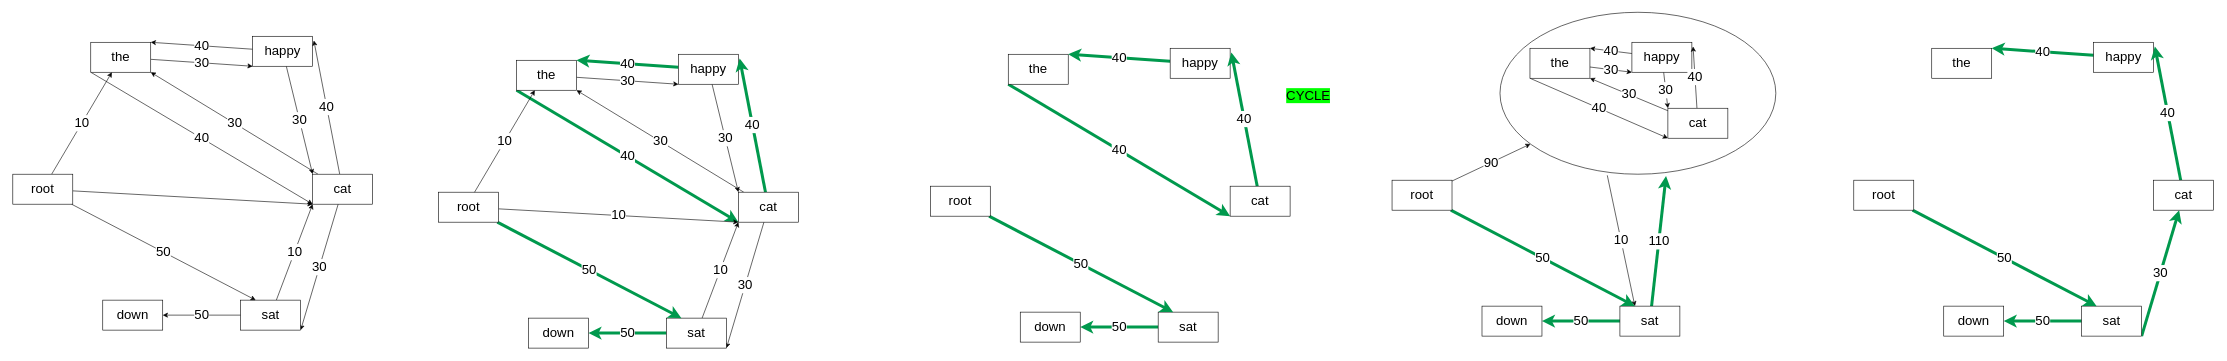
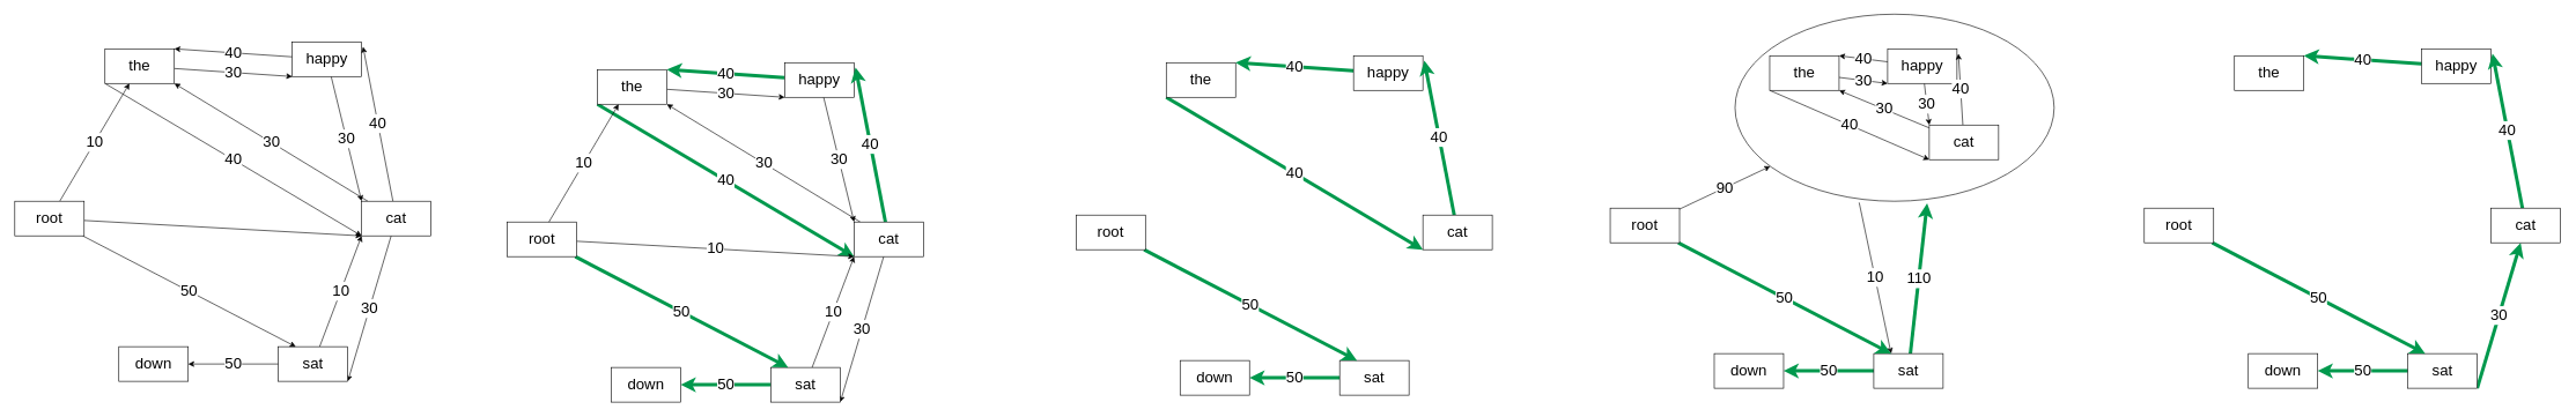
  <mxCell id="0" />
  <mxCell id="1" parent="0" />
  <mxCell id="2" value="10" style="edgeStyle=none;rounded=0;orthogonalLoop=1;jettySize=auto;html=1;entryX=0.25;entryY=0;entryDx=0;entryDy=0;strokeColor=#050505;strokeWidth=1;fontSize=22;exitX=0.389;exitY=1.007;exitDx=0;exitDy=0;exitPerimeter=0;" edge="1" parent="1" source="3" target="62"><mxGeometry relative="1" as="geometry" /></mxCell>
  <mxCell id="3" value="" style="ellipse;whiteSpace=wrap;html=1;fontSize=22;" vertex="1" parent="1"><mxGeometry x="2500" y="20" width="460" height="270" as="geometry" /></mxCell>
  <mxCell id="4" value="30" style="edgeStyle=none;rounded=0;orthogonalLoop=1;jettySize=auto;html=1;entryX=0;entryY=1;entryDx=0;entryDy=0;strokeColor=#000000;fontSize=22;" edge="1" parent="1" source="6" target="9"><mxGeometry relative="1" as="geometry" /></mxCell>
  <mxCell id="5" value="40" style="edgeStyle=none;rounded=0;orthogonalLoop=1;jettySize=auto;html=1;entryX=0;entryY=1;entryDx=0;entryDy=0;strokeColor=#000000;fontSize=22;exitX=0;exitY=1;exitDx=0;exitDy=0;" edge="1" parent="1" source="6" target="13"><mxGeometry relative="1" as="geometry" /></mxCell>
  <mxCell id="6" value="the" style="rounded=0;whiteSpace=wrap;html=1;fontSize=22;" vertex="1" parent="1"><mxGeometry x="150" y="70" width="100" height="50" as="geometry" /></mxCell>
  <mxCell id="7" value="30" style="edgeStyle=none;rounded=0;orthogonalLoop=1;jettySize=auto;html=1;entryX=0;entryY=0;entryDx=0;entryDy=0;strokeColor=#000000;fontSize=22;" edge="1" parent="1" source="9" target="13"><mxGeometry relative="1" as="geometry" /></mxCell>
  <mxCell id="8" value="40" style="edgeStyle=none;rounded=0;orthogonalLoop=1;jettySize=auto;html=1;entryX=1;entryY=0;entryDx=0;entryDy=0;strokeColor=#000000;fontSize=22;" edge="1" parent="1" source="9" target="6"><mxGeometry relative="1" as="geometry" /></mxCell>
  <mxCell id="9" value="happy" style="rounded=0;whiteSpace=wrap;html=1;fontSize=22;" vertex="1" parent="1"><mxGeometry x="420" y="60" width="100" height="50" as="geometry" /></mxCell>
  <mxCell id="10" value="30" style="edgeStyle=none;rounded=0;orthogonalLoop=1;jettySize=auto;html=1;entryX=1;entryY=1;entryDx=0;entryDy=0;strokeColor=#000000;fontSize=22;" edge="1" parent="1" source="13" target="16"><mxGeometry relative="1" as="geometry" /></mxCell>
  <mxCell id="11" value="40" style="edgeStyle=none;rounded=0;orthogonalLoop=1;jettySize=auto;html=1;entryX=1.02;entryY=0.14;entryDx=0;entryDy=0;entryPerimeter=0;strokeColor=#000000;fontSize=22;" edge="1" parent="1" source="13" target="9"><mxGeometry relative="1" as="geometry" /></mxCell>
  <mxCell id="12" value="30" style="edgeStyle=none;rounded=0;orthogonalLoop=1;jettySize=auto;html=1;entryX=1;entryY=1;entryDx=0;entryDy=0;strokeColor=#000000;fontSize=22;" edge="1" parent="1" source="13" target="6"><mxGeometry relative="1" as="geometry" /></mxCell>
  <mxCell id="13" value="cat" style="rounded=0;whiteSpace=wrap;html=1;fontSize=22;" vertex="1" parent="1"><mxGeometry x="520" y="290" width="100" height="50" as="geometry" /></mxCell>
  <mxCell id="14" value="50" style="edgeStyle=none;rounded=0;orthogonalLoop=1;jettySize=auto;html=1;entryX=1;entryY=0.5;entryDx=0;entryDy=0;strokeColor=#000000;fontSize=22;" edge="1" parent="1" source="16" target="17"><mxGeometry relative="1" as="geometry" /></mxCell>
  <mxCell id="15" value="10" style="edgeStyle=none;rounded=0;orthogonalLoop=1;jettySize=auto;html=1;strokeColor=#000000;fontSize=22;entryX=0;entryY=1;entryDx=0;entryDy=0;" edge="1" parent="1" source="16" target="13"><mxGeometry relative="1" as="geometry" /></mxCell>
  <mxCell id="16" value="sat" style="rounded=0;whiteSpace=wrap;html=1;fontSize=22;" vertex="1" parent="1"><mxGeometry x="400" y="500" width="100" height="50" as="geometry" /></mxCell>
  <mxCell id="17" value="down" style="rounded=0;whiteSpace=wrap;html=1;fontSize=22;" vertex="1" parent="1"><mxGeometry x="170" y="500" width="100" height="50" as="geometry" /></mxCell>
  <mxCell id="18" style="rounded=0;orthogonalLoop=1;jettySize=auto;html=1;strokeColor=#000000;fontSize=22;entryX=0;entryY=1;entryDx=0;entryDy=0;" edge="1" parent="1" source="21" target="13"><mxGeometry relative="1" as="geometry" /></mxCell>
  <mxCell id="19" value="50" style="edgeStyle=none;rounded=0;orthogonalLoop=1;jettySize=auto;html=1;entryX=0.25;entryY=0;entryDx=0;entryDy=0;strokeColor=#000000;fontSize=22;" edge="1" parent="1" source="21" target="16"><mxGeometry relative="1" as="geometry" /></mxCell>
  <mxCell id="20" value="10" style="edgeStyle=none;rounded=0;orthogonalLoop=1;jettySize=auto;html=1;strokeWidth=1;fontSize=22;strokeColor=#050505;" edge="1" parent="1" source="21" target="6"><mxGeometry relative="1" as="geometry" /></mxCell>
  <mxCell id="21" value="root" style="rounded=0;whiteSpace=wrap;html=1;fontSize=22;" vertex="1" parent="1"><mxGeometry x="20" y="290" width="100" height="50" as="geometry" /></mxCell>
  <mxCell id="22" value="30" style="edgeStyle=none;rounded=0;orthogonalLoop=1;jettySize=auto;html=1;entryX=0;entryY=1;entryDx=0;entryDy=0;strokeColor=#000000;fontSize=22;" edge="1" parent="1" source="24" target="27"><mxGeometry relative="1" as="geometry" /></mxCell>
  <mxCell id="23" value="40" style="edgeStyle=none;rounded=0;orthogonalLoop=1;jettySize=auto;html=1;entryX=0;entryY=1;entryDx=0;entryDy=0;fontSize=22;exitX=0;exitY=1;exitDx=0;exitDy=0;strokeColor=#00994D;strokeWidth=5;" edge="1" parent="1" source="24" target="31"><mxGeometry relative="1" as="geometry" /></mxCell>
  <mxCell id="24" value="the" style="rounded=0;whiteSpace=wrap;html=1;fontSize=22;" vertex="1" parent="1"><mxGeometry x="860" y="100" width="100" height="50" as="geometry" /></mxCell>
  <mxCell id="25" value="30" style="edgeStyle=none;rounded=0;orthogonalLoop=1;jettySize=auto;html=1;entryX=0;entryY=0;entryDx=0;entryDy=0;strokeColor=#000000;fontSize=22;" edge="1" parent="1" source="27" target="31"><mxGeometry relative="1" as="geometry" /></mxCell>
  <mxCell id="26" value="40" style="edgeStyle=none;rounded=0;orthogonalLoop=1;jettySize=auto;html=1;entryX=1;entryY=0;entryDx=0;entryDy=0;fontSize=22;strokeColor=#00994D;strokeWidth=5;" edge="1" parent="1" source="27" target="24"><mxGeometry relative="1" as="geometry" /></mxCell>
  <mxCell id="27" value="happy" style="rounded=0;whiteSpace=wrap;html=1;fontSize=22;" vertex="1" parent="1"><mxGeometry x="1130" y="90" width="100" height="50" as="geometry" /></mxCell>
  <mxCell id="28" value="30" style="edgeStyle=none;rounded=0;orthogonalLoop=1;jettySize=auto;html=1;entryX=1;entryY=1;entryDx=0;entryDy=0;strokeColor=#000000;fontSize=22;" edge="1" parent="1" source="31" target="34"><mxGeometry relative="1" as="geometry" /></mxCell>
  <mxCell id="29" value="40" style="edgeStyle=none;rounded=0;orthogonalLoop=1;jettySize=auto;html=1;entryX=1.02;entryY=0.14;entryDx=0;entryDy=0;entryPerimeter=0;fontSize=22;strokeColor=#00994D;strokeWidth=5;" edge="1" parent="1" source="31" target="27"><mxGeometry relative="1" as="geometry" /></mxCell>
  <mxCell id="30" value="30" style="edgeStyle=none;rounded=0;orthogonalLoop=1;jettySize=auto;html=1;entryX=1;entryY=1;entryDx=0;entryDy=0;strokeColor=#000000;fontSize=22;" edge="1" parent="1" source="31" target="24"><mxGeometry relative="1" as="geometry" /></mxCell>
  <mxCell id="31" value="cat" style="rounded=0;whiteSpace=wrap;html=1;fontSize=22;" vertex="1" parent="1"><mxGeometry x="1230" y="320" width="100" height="50" as="geometry" /></mxCell>
  <mxCell id="32" value="50" style="edgeStyle=none;rounded=0;orthogonalLoop=1;jettySize=auto;html=1;entryX=1;entryY=0.5;entryDx=0;entryDy=0;fontSize=22;strokeColor=#00994D;strokeWidth=5;" edge="1" parent="1" source="34" target="35"><mxGeometry relative="1" as="geometry" /></mxCell>
  <mxCell id="33" value="10" style="edgeStyle=none;rounded=0;orthogonalLoop=1;jettySize=auto;html=1;strokeColor=#000000;fontSize=22;entryX=0;entryY=1;entryDx=0;entryDy=0;" edge="1" parent="1" source="34" target="31"><mxGeometry relative="1" as="geometry" /></mxCell>
  <mxCell id="34" value="sat" style="rounded=0;whiteSpace=wrap;html=1;fontSize=22;" vertex="1" parent="1"><mxGeometry x="1110" y="530" width="100" height="50" as="geometry" /></mxCell>
  <mxCell id="35" value="down" style="rounded=0;whiteSpace=wrap;html=1;fontSize=22;" vertex="1" parent="1"><mxGeometry x="880" y="530" width="100" height="50" as="geometry" /></mxCell>
  <mxCell id="36" value="10" style="rounded=0;orthogonalLoop=1;jettySize=auto;html=1;strokeColor=#000000;fontSize=22;entryX=0;entryY=1;entryDx=0;entryDy=0;" edge="1" parent="1" source="38" target="31"><mxGeometry relative="1" as="geometry" /></mxCell>
  <mxCell id="37" value="50" style="edgeStyle=none;rounded=0;orthogonalLoop=1;jettySize=auto;html=1;entryX=0.25;entryY=0;entryDx=0;entryDy=0;fontSize=22;strokeColor=#00994D;strokeWidth=5;" edge="1" parent="1" source="38" target="34"><mxGeometry relative="1" as="geometry" /></mxCell>
  <mxCell id="38" value="root" style="rounded=0;whiteSpace=wrap;html=1;fontSize=22;" vertex="1" parent="1"><mxGeometry x="730" y="320" width="100" height="50" as="geometry" /></mxCell>
  <mxCell id="39" value="40" style="edgeStyle=none;rounded=0;orthogonalLoop=1;jettySize=auto;html=1;entryX=0;entryY=1;entryDx=0;entryDy=0;fontSize=22;exitX=0;exitY=1;exitDx=0;exitDy=0;strokeColor=#00994D;strokeWidth=5;" edge="1" parent="1" source="40" target="44"><mxGeometry relative="1" as="geometry" /></mxCell>
  <mxCell id="40" value="the" style="rounded=0;whiteSpace=wrap;html=1;fontSize=22;" vertex="1" parent="1"><mxGeometry x="1680" y="90" width="100" height="50" as="geometry" /></mxCell>
  <mxCell id="41" value="40" style="edgeStyle=none;rounded=0;orthogonalLoop=1;jettySize=auto;html=1;entryX=1;entryY=0;entryDx=0;entryDy=0;fontSize=22;strokeColor=#00994D;strokeWidth=5;" edge="1" parent="1" source="42" target="40"><mxGeometry relative="1" as="geometry" /></mxCell>
  <mxCell id="42" value="happy" style="rounded=0;whiteSpace=wrap;html=1;fontSize=22;" vertex="1" parent="1"><mxGeometry x="1950" y="80" width="100" height="50" as="geometry" /></mxCell>
  <mxCell id="43" value="40" style="edgeStyle=none;rounded=0;orthogonalLoop=1;jettySize=auto;html=1;entryX=1.02;entryY=0.14;entryDx=0;entryDy=0;entryPerimeter=0;fontSize=22;strokeColor=#00994D;strokeWidth=5;" edge="1" parent="1" source="44" target="42"><mxGeometry relative="1" as="geometry" /></mxCell>
  <mxCell id="44" value="cat" style="rounded=0;whiteSpace=wrap;html=1;fontSize=22;" vertex="1" parent="1"><mxGeometry x="2050" y="310" width="100" height="50" as="geometry" /></mxCell>
  <mxCell id="45" value="50" style="edgeStyle=none;rounded=0;orthogonalLoop=1;jettySize=auto;html=1;entryX=1;entryY=0.5;entryDx=0;entryDy=0;fontSize=22;strokeColor=#00994D;strokeWidth=5;" edge="1" parent="1" source="46" target="47"><mxGeometry relative="1" as="geometry" /></mxCell>
  <mxCell id="46" value="sat" style="rounded=0;whiteSpace=wrap;html=1;fontSize=22;" vertex="1" parent="1"><mxGeometry x="1930" y="520" width="100" height="50" as="geometry" /></mxCell>
  <mxCell id="47" value="down" style="rounded=0;whiteSpace=wrap;html=1;fontSize=22;" vertex="1" parent="1"><mxGeometry x="1700" y="520" width="100" height="50" as="geometry" /></mxCell>
  <mxCell id="48" value="50" style="edgeStyle=none;rounded=0;orthogonalLoop=1;jettySize=auto;html=1;entryX=0.25;entryY=0;entryDx=0;entryDy=0;fontSize=22;strokeColor=#00994D;strokeWidth=5;" edge="1" parent="1" source="49" target="46"><mxGeometry relative="1" as="geometry" /></mxCell>
  <mxCell id="49" value="root" style="rounded=0;whiteSpace=wrap;html=1;fontSize=22;" vertex="1" parent="1"><mxGeometry x="1550" y="310" width="100" height="50" as="geometry" /></mxCell>
- <mxCell id="50" value="&lt;span style=&quot;background-color: rgb(0 , 255 , 0)&quot;&gt;CYCLE&lt;/span&gt;" style="text;html=1;align=center;verticalAlign=middle;resizable=0;points=[];autosize=1;fontSize=22;" vertex="1" parent="1"><mxGeometry x="2135" y="145" width="90" height="30" as="geometry" /></mxCell>
  <mxCell id="51" value="30" style="edgeStyle=none;rounded=0;orthogonalLoop=1;jettySize=auto;html=1;entryX=0;entryY=1;entryDx=0;entryDy=0;strokeColor=#000000;fontSize=22;" edge="1" parent="1" source="53" target="56"><mxGeometry relative="1" as="geometry" /></mxCell>
  <mxCell id="52" value="40" style="edgeStyle=none;rounded=0;orthogonalLoop=1;jettySize=auto;html=1;entryX=0;entryY=1;entryDx=0;entryDy=0;strokeColor=#000000;fontSize=22;exitX=0;exitY=1;exitDx=0;exitDy=0;" edge="1" parent="1" source="53" target="59"><mxGeometry relative="1" as="geometry" /></mxCell>
  <mxCell id="53" value="the" style="rounded=0;whiteSpace=wrap;html=1;fontSize=22;" vertex="1" parent="1"><mxGeometry x="2550" y="80" width="100" height="50" as="geometry" /></mxCell>
  <mxCell id="54" value="30" style="edgeStyle=none;rounded=0;orthogonalLoop=1;jettySize=auto;html=1;entryX=0;entryY=0;entryDx=0;entryDy=0;strokeColor=#000000;fontSize=22;" edge="1" parent="1" source="56" target="59"><mxGeometry relative="1" as="geometry" /></mxCell>
  <mxCell id="55" value="40" style="edgeStyle=none;rounded=0;orthogonalLoop=1;jettySize=auto;html=1;entryX=1;entryY=0;entryDx=0;entryDy=0;strokeColor=#000000;fontSize=22;" edge="1" parent="1" source="56" target="53"><mxGeometry relative="1" as="geometry" /></mxCell>
  <mxCell id="56" value="happy" style="rounded=0;whiteSpace=wrap;html=1;fontSize=22;" vertex="1" parent="1"><mxGeometry x="2720" y="70" width="100" height="50" as="geometry" /></mxCell>
  <mxCell id="57" value="40" style="edgeStyle=none;rounded=0;orthogonalLoop=1;jettySize=auto;html=1;entryX=1.02;entryY=0.14;entryDx=0;entryDy=0;entryPerimeter=0;strokeColor=#000000;fontSize=22;" edge="1" parent="1" source="59" target="56"><mxGeometry relative="1" as="geometry" /></mxCell>
  <mxCell id="58" value="30" style="edgeStyle=none;rounded=0;orthogonalLoop=1;jettySize=auto;html=1;entryX=1;entryY=1;entryDx=0;entryDy=0;strokeColor=#000000;fontSize=22;" edge="1" parent="1" source="59" target="53"><mxGeometry relative="1" as="geometry" /></mxCell>
  <mxCell id="59" value="cat" style="rounded=0;whiteSpace=wrap;html=1;fontSize=22;" vertex="1" parent="1"><mxGeometry x="2780" y="180" width="100" height="50" as="geometry" /></mxCell>
  <mxCell id="60" value="50" style="edgeStyle=none;rounded=0;orthogonalLoop=1;jettySize=auto;html=1;entryX=1;entryY=0.5;entryDx=0;entryDy=0;fontSize=22;strokeColor=#00994D;strokeWidth=5;" edge="1" parent="1" source="62" target="63"><mxGeometry relative="1" as="geometry" /></mxCell>
  <mxCell id="61" value="110" style="edgeStyle=none;rounded=0;orthogonalLoop=1;jettySize=auto;html=1;entryX=0.602;entryY=1.011;entryDx=0;entryDy=0;entryPerimeter=0;strokeWidth=5;fontSize=22;strokeColor=#00994D;" edge="1" parent="1" source="62" target="3"><mxGeometry relative="1" as="geometry" /></mxCell>
  <mxCell id="62" value="sat" style="rounded=0;whiteSpace=wrap;html=1;fontSize=22;" vertex="1" parent="1"><mxGeometry x="2700" y="510" width="100" height="50" as="geometry" /></mxCell>
  <mxCell id="63" value="down" style="rounded=0;whiteSpace=wrap;html=1;fontSize=22;" vertex="1" parent="1"><mxGeometry x="2470" y="510" width="100" height="50" as="geometry" /></mxCell>
  <mxCell id="64" value="50" style="edgeStyle=none;rounded=0;orthogonalLoop=1;jettySize=auto;html=1;entryX=0.25;entryY=0;entryDx=0;entryDy=0;fontSize=22;strokeColor=#00994D;strokeWidth=5;" edge="1" parent="1" source="66" target="62"><mxGeometry relative="1" as="geometry" /></mxCell>
  <mxCell id="65" value="90" style="edgeStyle=none;rounded=0;orthogonalLoop=1;jettySize=auto;html=1;strokeColor=#050505;strokeWidth=1;fontSize=22;" edge="1" parent="1" source="66" target="3"><mxGeometry relative="1" as="geometry" /></mxCell>
  <mxCell id="66" value="root" style="rounded=0;whiteSpace=wrap;html=1;fontSize=22;" vertex="1" parent="1"><mxGeometry x="2320" y="300" width="100" height="50" as="geometry" /></mxCell>
  <mxCell id="67" value="10" style="edgeStyle=none;rounded=0;orthogonalLoop=1;jettySize=auto;html=1;strokeWidth=1;fontSize=22;strokeColor=#050505;" edge="1" parent="1"><mxGeometry relative="1" as="geometry"><mxPoint x="790.003" y="320" as="sourcePoint" /><mxPoint x="890.457" y="150" as="targetPoint" /></mxGeometry></mxCell>
  <mxCell id="68" value="the" style="rounded=0;whiteSpace=wrap;html=1;fontSize=22;" vertex="1" parent="1"><mxGeometry x="3220" y="80" width="100" height="50" as="geometry" /></mxCell>
  <mxCell id="69" value="40" style="edgeStyle=none;rounded=0;orthogonalLoop=1;jettySize=auto;html=1;entryX=1;entryY=0;entryDx=0;entryDy=0;fontSize=22;strokeColor=#00994D;strokeWidth=5;" edge="1" parent="1" source="70" target="68"><mxGeometry relative="1" as="geometry" /></mxCell>
  <mxCell id="70" value="happy" style="rounded=0;whiteSpace=wrap;html=1;fontSize=22;" vertex="1" parent="1"><mxGeometry x="3490" y="70" width="100" height="50" as="geometry" /></mxCell>
  <mxCell id="71" value="30" style="edgeStyle=none;rounded=0;orthogonalLoop=1;jettySize=auto;html=1;entryX=1;entryY=1;entryDx=0;entryDy=0;fontSize=22;strokeColor=#00994D;strokeWidth=5;startArrow=classic;startFill=1;endArrow=none;endFill=0;" edge="1" parent="1" source="73" target="75"><mxGeometry relative="1" as="geometry" /></mxCell>
  <mxCell id="72" value="40" style="edgeStyle=none;rounded=0;orthogonalLoop=1;jettySize=auto;html=1;entryX=1.02;entryY=0.14;entryDx=0;entryDy=0;entryPerimeter=0;fontSize=22;strokeColor=#00994D;strokeWidth=5;" edge="1" parent="1" source="73" target="70"><mxGeometry relative="1" as="geometry" /></mxCell>
  <mxCell id="73" value="cat" style="rounded=0;whiteSpace=wrap;html=1;fontSize=22;" vertex="1" parent="1"><mxGeometry x="3590" y="300" width="100" height="50" as="geometry" /></mxCell>
  <mxCell id="74" value="50" style="edgeStyle=none;rounded=0;orthogonalLoop=1;jettySize=auto;html=1;entryX=1;entryY=0.5;entryDx=0;entryDy=0;fontSize=22;strokeColor=#00994D;strokeWidth=5;" edge="1" parent="1" source="75" target="76"><mxGeometry relative="1" as="geometry" /></mxCell>
  <mxCell id="75" value="sat" style="rounded=0;whiteSpace=wrap;html=1;fontSize=22;" vertex="1" parent="1"><mxGeometry x="3470" y="510" width="100" height="50" as="geometry" /></mxCell>
  <mxCell id="76" value="down" style="rounded=0;whiteSpace=wrap;html=1;fontSize=22;" vertex="1" parent="1"><mxGeometry x="3240" y="510" width="100" height="50" as="geometry" /></mxCell>
  <mxCell id="77" value="50" style="edgeStyle=none;rounded=0;orthogonalLoop=1;jettySize=auto;html=1;entryX=0.25;entryY=0;entryDx=0;entryDy=0;fontSize=22;strokeColor=#00994D;strokeWidth=5;" edge="1" parent="1" source="78" target="75"><mxGeometry relative="1" as="geometry" /></mxCell>
  <mxCell id="78" value="root" style="rounded=0;whiteSpace=wrap;html=1;fontSize=22;" vertex="1" parent="1"><mxGeometry x="3090" y="300" width="100" height="50" as="geometry" /></mxCell>
